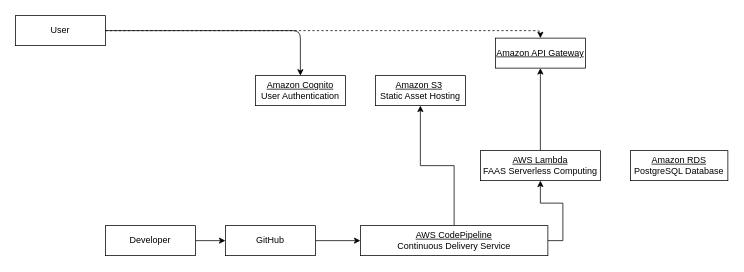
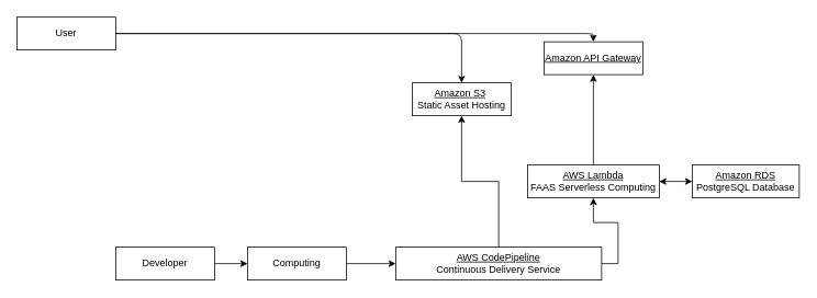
  <mxCell id="0" />
  <mxCell id="1" parent="0" />
  <mxCell id="2" style="edgeStyle=orthogonalEdgeStyle;rounded=0;orthogonalLoop=1;jettySize=auto;html=1;exitX=1;exitY=0.5;exitDx=0;exitDy=0;entryX=0;entryY=0.5;entryDx=0;entryDy=0;" parent="1" source="3" target="5" edge="1"><mxGeometry relative="1" as="geometry" /></mxCell>
  <mxCell id="3" value="Developer" style="rounded=0;whiteSpace=wrap;html=1;" parent="1" vertex="1"><mxGeometry x="140" y="300" width="120" height="40" as="geometry" /></mxCell>
  <mxCell id="4" style="edgeStyle=orthogonalEdgeStyle;rounded=0;orthogonalLoop=1;jettySize=auto;html=1;exitX=1;exitY=0.5;exitDx=0;exitDy=0;entryX=0;entryY=0.5;entryDx=0;entryDy=0;" parent="1" source="5" target="8" edge="1"><mxGeometry relative="1" as="geometry" /></mxCell>
- <mxCell id="5" value="GitHub" style="rounded=0;whiteSpace=wrap;html=1;" parent="1" vertex="1"><mxGeometry x="300" y="300" width="120" height="40" as="geometry" /></mxCell>
+ <mxCell id="5" value="Computing" style="rounded=0;whiteSpace=wrap;html=1;" parent="1" vertex="1"><mxGeometry x="300" y="300" width="120" height="40" as="geometry" /></mxCell>
  <mxCell id="6" style="edgeStyle=orthogonalEdgeStyle;rounded=0;orthogonalLoop=1;jettySize=auto;html=1;exitX=0.5;exitY=0;exitDx=0;exitDy=0;" parent="1" source="8" target="10" edge="1"><mxGeometry relative="1" as="geometry" /></mxCell>
  <mxCell id="7" style="edgeStyle=orthogonalEdgeStyle;rounded=0;orthogonalLoop=1;jettySize=auto;html=1;exitX=1;exitY=0.5;exitDx=0;exitDy=0;entryX=0.5;entryY=1;entryDx=0;entryDy=0;" parent="1" source="8" target="12" edge="1"><mxGeometry relative="1" as="geometry" /></mxCell>
  <mxCell id="8" value="&lt;u&gt;AWS CodePipeline&lt;/u&gt;&lt;br&gt;Continuous Delivery Service" style="rounded=0;whiteSpace=wrap;html=1;" parent="1" vertex="1"><mxGeometry x="480" y="300" width="250" height="40" as="geometry" /></mxCell>
  <mxCell id="9" value="User" style="rounded=0;whiteSpace=wrap;html=1;" parent="1" vertex="1"><mxGeometry x="20" y="20" width="120" height="40" as="geometry" /></mxCell>
  <mxCell id="10" value="&lt;u&gt;Amazon S3&lt;/u&gt;&amp;nbsp;&lt;br&gt;Static Asset Hosting" style="rounded=0;whiteSpace=wrap;html=1;" parent="1" vertex="1"><mxGeometry x="500" y="100" width="120" height="40" as="geometry" /></mxCell>
  <mxCell id="11" style="edgeStyle=orthogonalEdgeStyle;rounded=0;orthogonalLoop=1;jettySize=auto;html=1;exitX=0.5;exitY=0;exitDx=0;exitDy=0;entryX=0.5;entryY=1;entryDx=0;entryDy=0;" parent="1" source="12" target="13" edge="1"><mxGeometry relative="1" as="geometry" /></mxCell>
  <mxCell id="12" value="&lt;u&gt;AWS Lambda&lt;/u&gt;&lt;br&gt;FAAS Serverless Computing" style="rounded=0;whiteSpace=wrap;html=1;" parent="1" vertex="1"><mxGeometry x="640" y="200" width="160" height="40" as="geometry" /></mxCell>
  <mxCell id="13" value="&lt;u&gt;Amazon API Gateway&lt;/u&gt;" style="rounded=0;whiteSpace=wrap;html=1;" parent="1" vertex="1"><mxGeometry x="660" y="50" width="120" height="40" as="geometry" /></mxCell>
- <mxCell id="14" value="&lt;u&gt;Amazon Cognito&lt;/u&gt;&lt;br&gt;User Authentication" style="rounded=0;whiteSpace=wrap;html=1;" parent="1" vertex="1"><mxGeometry x="340" y="100" width="120" height="40" as="geometry" /></mxCell>
- <mxCell id="15" value="" style="endArrow=classic;html=1;exitX=1;exitY=0.5;exitDx=0;exitDy=0;entryX=0.5;entryY=0;entryDx=0;entryDy=0;" parent="1" source="9" target="14" edge="1"><mxGeometry width="50" height="50" relative="1" as="geometry"><mxPoint x="430" y="350" as="sourcePoint" /><mxPoint x="480" y="300" as="targetPoint" /><Array as="points"><mxPoint x="400" y="40" /></Array></mxGeometry></mxCell>
- <mxCell id="17" value="" style="endArrow=classic;html=1;exitX=1;exitY=0.5;exitDx=0;exitDy=0;entryX=0.5;entryY=0;entryDx=0;entryDy=0;dashed=1;" parent="1" source="9" target="13" edge="1"><mxGeometry width="50" height="50" relative="1" as="geometry"><mxPoint x="130" y="260" as="sourcePoint" /><mxPoint x="180" y="210" as="targetPoint" /><Array as="points"><mxPoint x="720" y="40" /></Array></mxGeometry></mxCell>
+ <mxCell id="16" value="" style="endArrow=classic;html=1;exitX=1;exitY=0.5;exitDx=0;exitDy=0;entryX=0.5;entryY=0;entryDx=0;entryDy=0;" parent="1" source="9" target="10" edge="1"><mxGeometry width="50" height="50" relative="1" as="geometry"><mxPoint x="440" y="320" as="sourcePoint" /><mxPoint x="490" y="270" as="targetPoint" /><Array as="points"><mxPoint x="560" y="40" /></Array></mxGeometry></mxCell>
+ <mxCell id="17" value="" style="endArrow=classic;html=1;exitX=1;exitY=0.5;exitDx=0;exitDy=0;entryX=0.5;entryY=0;entryDx=0;entryDy=0;" parent="1" source="9" target="13" edge="1"><mxGeometry width="50" height="50" relative="1" as="geometry"><mxPoint x="130" y="260" as="sourcePoint" /><mxPoint x="180" y="210" as="targetPoint" /><Array as="points"><mxPoint x="720" y="40" /></Array></mxGeometry></mxCell>
  <mxCell id="18" value="&lt;u&gt;Amazon RDS&lt;/u&gt;&lt;br&gt;PostgreSQL Database" style="rounded=0;whiteSpace=wrap;html=1;" parent="1" vertex="1"><mxGeometry x="840" y="200" width="130" height="40" as="geometry" /></mxCell>
+ <mxCell id="19" value="" style="endArrow=classic;startArrow=classic;html=1;exitX=1;exitY=0.5;exitDx=0;exitDy=0;entryX=0;entryY=0.5;entryDx=0;entryDy=0;" parent="1" source="12" target="18" edge="1"><mxGeometry width="50" height="50" relative="1" as="geometry"><mxPoint x="840" y="330" as="sourcePoint" /><mxPoint x="890" y="280" as="targetPoint" /></mxGeometry></mxCell>
